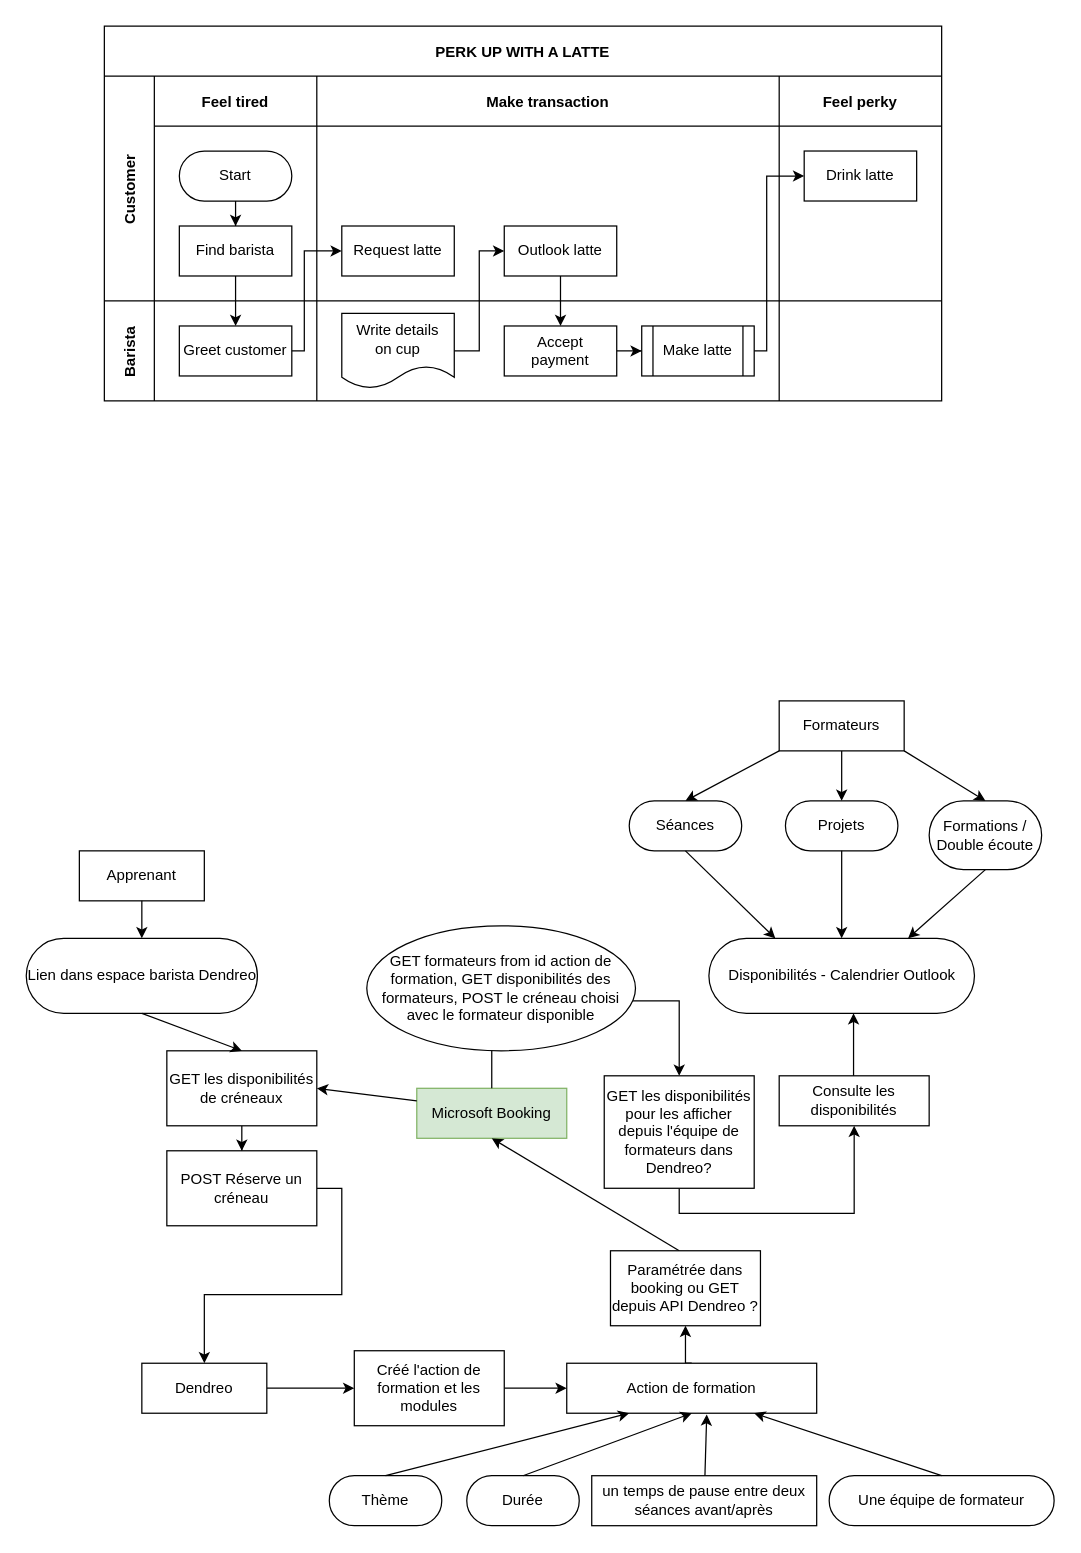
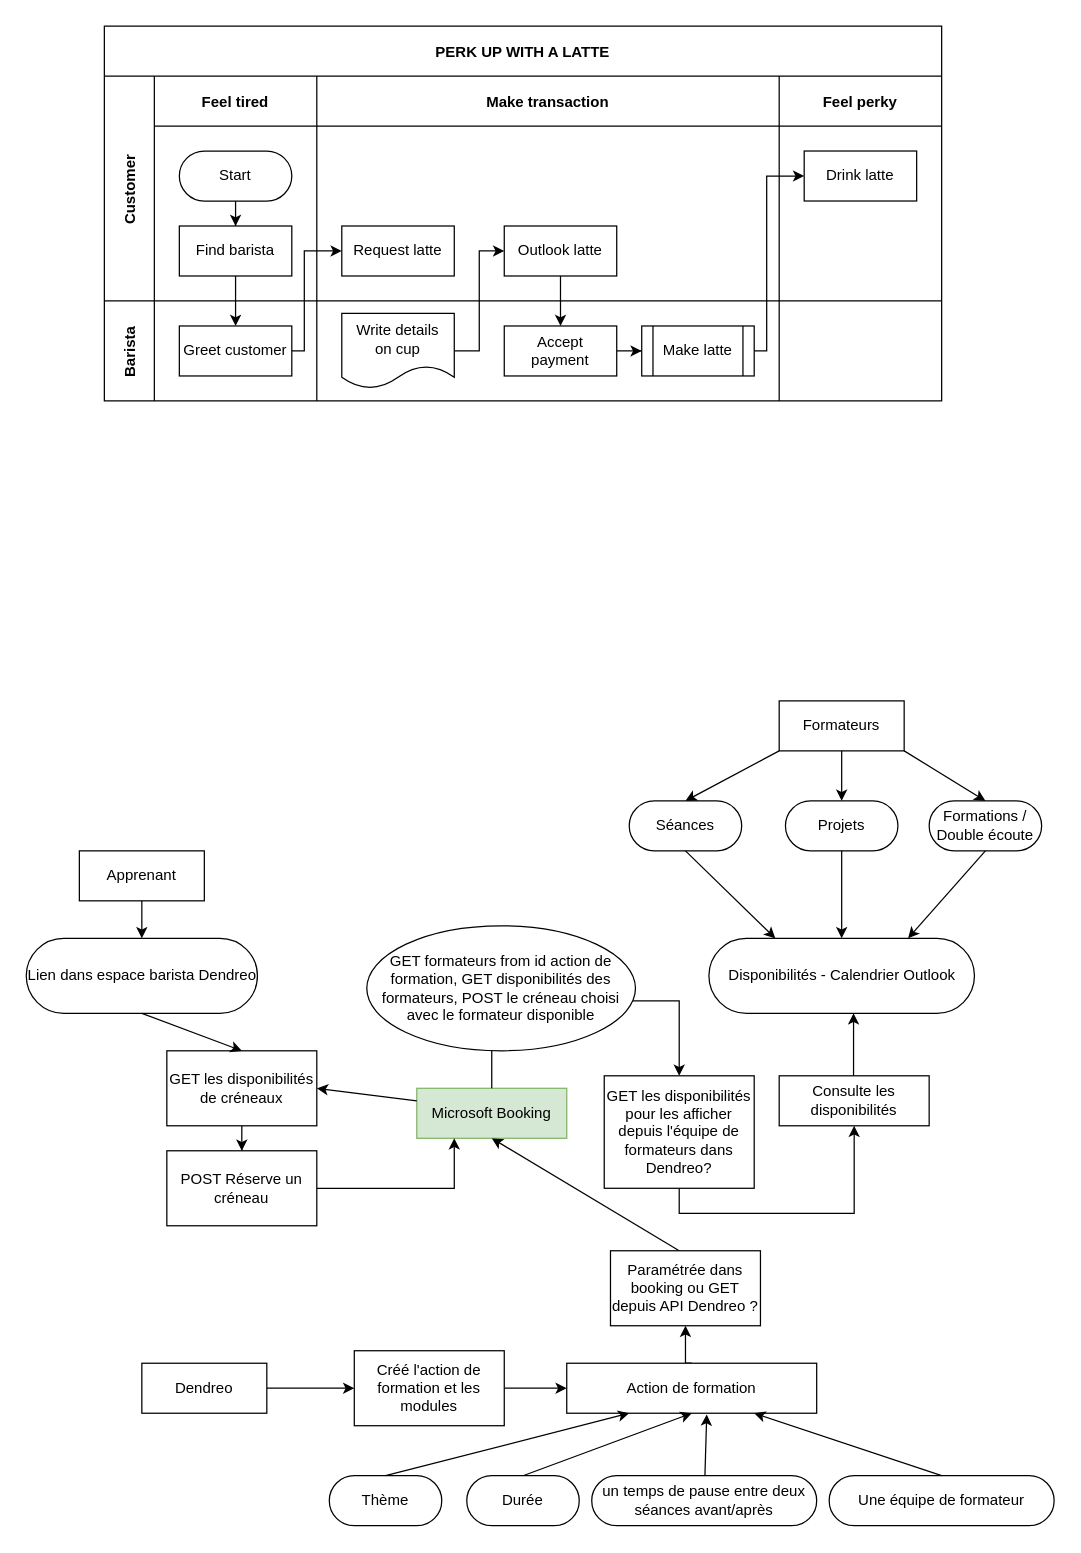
  <mxCell id="0" />
  <mxCell id="1" parent="0" />
  <mxCell id="2" value="PERK UP WITH A LATTE" style="shape=table;childLayout=tableLayout;startSize=40;collapsible=0;recursiveResize=0;expand=0;fillColor=none;fontStyle=1" parent="1" vertex="1"><mxGeometry x="83" y="20" width="670" height="300" as="geometry" /></mxCell>
  <mxCell id="3" value="" style="edgeStyle=orthogonalEdgeStyle;rounded=0;orthogonalLoop=1;jettySize=auto;html=1;" parent="2" source="8" target="16" edge="1"><mxGeometry relative="1" as="geometry" /></mxCell>
  <mxCell id="4" value="Customer" style="shape=tableRow;horizontal=0;swimlaneHead=0;swimlaneBody=0;top=0;left=0;bottom=0;right=0;fillColor=none;points=[[0,0.5],[1,0.5]];portConstraint=eastwest;startSize=40;collapsible=0;recursiveResize=0;expand=0;fontStyle=1;" parent="2" vertex="1"><mxGeometry y="40" width="670" height="180" as="geometry" /></mxCell>
  <mxCell id="5" value="Feel tired" style="swimlane;swimlaneHead=0;swimlaneBody=0;connectable=0;fillColor=none;startSize=40;collapsible=0;recursiveResize=0;expand=0;fontStyle=1;" parent="4" vertex="1"><mxGeometry x="40" width="130" height="180" as="geometry"><mxRectangle width="130" height="180" as="alternateBounds" /></mxGeometry></mxCell>
  <mxCell id="6" style="edgeStyle=orthogonalEdgeStyle;rounded=0;orthogonalLoop=1;jettySize=auto;html=1;" parent="5" source="7" target="8" edge="1"><mxGeometry relative="1" as="geometry" /></mxCell>
  <mxCell id="7" value="Start" style="rounded=1;whiteSpace=wrap;html=1;arcSize=50;" parent="5" vertex="1"><mxGeometry x="20" y="60" width="90" height="40" as="geometry" /></mxCell>
  <mxCell id="8" value="Find barista" style="rounded=0;whiteSpace=wrap;html=1;" parent="5" vertex="1"><mxGeometry x="20" y="120" width="90" height="40" as="geometry" /></mxCell>
  <mxCell id="9" value="Make transaction" style="swimlane;swimlaneHead=0;swimlaneBody=0;connectable=0;fillColor=none;startSize=40;collapsible=0;recursiveResize=0;expand=0;fontStyle=1;" parent="4" vertex="1"><mxGeometry x="170" width="370" height="180" as="geometry"><mxRectangle width="370" height="180" as="alternateBounds" /></mxGeometry></mxCell>
  <mxCell id="10" value="Request latte" style="rounded=0;whiteSpace=wrap;html=1;" parent="9" vertex="1"><mxGeometry x="20" y="120" width="90" height="40" as="geometry" /></mxCell>
  <mxCell id="11" value="Outlook latte" style="rounded=0;whiteSpace=wrap;html=1;" parent="9" vertex="1"><mxGeometry x="150" y="120" width="90" height="40" as="geometry" /></mxCell>
  <mxCell id="12" value="Feel perky" style="swimlane;swimlaneHead=0;swimlaneBody=0;connectable=0;fillColor=none;startSize=40;collapsible=0;recursiveResize=0;expand=0;fontStyle=1;" parent="4" vertex="1"><mxGeometry x="540" width="130" height="180" as="geometry"><mxRectangle width="130" height="180" as="alternateBounds" /></mxGeometry></mxCell>
  <mxCell id="13" value="Drink latte" style="rounded=0;whiteSpace=wrap;html=1;" parent="12" vertex="1"><mxGeometry x="20" y="60" width="90" height="40" as="geometry" /></mxCell>
  <mxCell id="14" value="Barista" style="shape=tableRow;horizontal=0;swimlaneHead=0;swimlaneBody=0;top=0;left=0;bottom=0;right=0;fillColor=none;points=[[0,0.5],[1,0.5]];portConstraint=eastwest;startSize=40;collapsible=0;recursiveResize=0;expand=0;fontStyle=1;" parent="2" vertex="1"><mxGeometry y="220" width="670" height="80" as="geometry" /></mxCell>
  <mxCell id="15" value="" style="swimlane;swimlaneHead=0;swimlaneBody=0;connectable=0;fillColor=none;startSize=0;collapsible=0;recursiveResize=0;expand=0;fontStyle=1;" parent="14" vertex="1"><mxGeometry x="40" width="130" height="80" as="geometry"><mxRectangle width="130" height="80" as="alternateBounds" /></mxGeometry></mxCell>
  <mxCell id="16" value="Greet customer" style="rounded=0;whiteSpace=wrap;html=1;" parent="15" vertex="1"><mxGeometry x="20" y="20" width="90" height="40" as="geometry" /></mxCell>
  <mxCell id="17" value="" style="swimlane;swimlaneHead=0;swimlaneBody=0;connectable=0;fillColor=none;startSize=0;collapsible=0;recursiveResize=0;expand=0;fontStyle=1;" parent="14" vertex="1"><mxGeometry x="170" width="370" height="80" as="geometry"><mxRectangle width="370" height="80" as="alternateBounds" /></mxGeometry></mxCell>
  <mxCell id="18" value="" style="edgeStyle=orthogonalEdgeStyle;rounded=0;orthogonalLoop=1;jettySize=auto;html=1;" parent="17" source="19" target="21" edge="1"><mxGeometry relative="1" as="geometry" /></mxCell>
  <mxCell id="19" value="Accept&lt;br&gt;payment" style="rounded=0;whiteSpace=wrap;html=1;" parent="17" vertex="1"><mxGeometry x="150" y="20" width="90" height="40" as="geometry" /></mxCell>
  <mxCell id="20" value="Write details&lt;br&gt;on cup" style="shape=document;whiteSpace=wrap;html=1;boundedLbl=1;" parent="17" vertex="1"><mxGeometry x="20" y="10" width="90" height="60" as="geometry" /></mxCell>
  <mxCell id="21" value="Make latte" style="shape=process;whiteSpace=wrap;html=1;backgroundOutline=1;" parent="17" vertex="1"><mxGeometry x="260" y="20" width="90" height="40" as="geometry" /></mxCell>
  <mxCell id="22" value="" style="swimlane;swimlaneHead=0;swimlaneBody=0;connectable=0;fillColor=none;startSize=0;collapsible=0;recursiveResize=0;expand=0;fontStyle=1;" parent="14" vertex="1"><mxGeometry x="540" width="130" height="80" as="geometry"><mxRectangle width="130" height="80" as="alternateBounds" /></mxGeometry></mxCell>
  <mxCell id="23" value="" style="edgeStyle=orthogonalEdgeStyle;rounded=0;orthogonalLoop=1;jettySize=auto;html=1;" parent="2" source="16" target="10" edge="1"><mxGeometry relative="1" as="geometry"><Array as="points"><mxPoint x="160" y="260" /><mxPoint x="160" y="180" /></Array></mxGeometry></mxCell>
  <mxCell id="24" value="" style="edgeStyle=orthogonalEdgeStyle;rounded=0;orthogonalLoop=1;jettySize=auto;html=1;" parent="2" source="20" target="11" edge="1"><mxGeometry relative="1" as="geometry"><Array as="points"><mxPoint x="300" y="260" /><mxPoint x="300" y="180" /></Array></mxGeometry></mxCell>
  <mxCell id="25" value="" style="edgeStyle=orthogonalEdgeStyle;rounded=0;orthogonalLoop=1;jettySize=auto;html=1;" parent="2" source="11" target="19" edge="1"><mxGeometry relative="1" as="geometry" /></mxCell>
  <mxCell id="26" style="edgeStyle=orthogonalEdgeStyle;rounded=0;orthogonalLoop=1;jettySize=auto;html=1;" parent="2" source="21" target="13" edge="1"><mxGeometry relative="1" as="geometry"><Array as="points"><mxPoint x="530" y="260" /><mxPoint x="530" y="120" /></Array></mxGeometry></mxCell>
  <mxCell id="27" value="Apprenant" style="rounded=0;whiteSpace=wrap;html=1;" vertex="1" parent="1"><mxGeometry x="63" y="680" width="100" height="40" as="geometry" /></mxCell>
  <mxCell id="28" value="Lien dans espace barista Dendreo" style="rounded=1;whiteSpace=wrap;html=1;arcSize=50;" vertex="1" parent="1"><mxGeometry x="20.5" y="750" width="185" height="60" as="geometry" /></mxCell>
  <mxCell id="29" value="Formateurs" style="rounded=0;whiteSpace=wrap;html=1;" vertex="1" parent="1"><mxGeometry x="623" y="560" width="100" height="40" as="geometry" /></mxCell>
  <mxCell id="30" value="Microsoft Booking" style="rounded=0;whiteSpace=wrap;html=1;fillColor=#d5e8d4;strokeColor=#82b366;" vertex="1" parent="1"><mxGeometry x="333" y="870" width="120" height="40" as="geometry" /></mxCell>
  <mxCell id="31" value="Disponibilités - Calendrier Outlook" style="rounded=1;whiteSpace=wrap;html=1;arcSize=50;" vertex="1" parent="1"><mxGeometry x="566.75" y="750" width="212.5" height="60" as="geometry" /></mxCell>
  <mxCell id="32" value="Séances" style="rounded=1;whiteSpace=wrap;html=1;arcSize=50;" vertex="1" parent="1"><mxGeometry x="503" y="640" width="90" height="40" as="geometry" /></mxCell>
  <mxCell id="33" value="Projets" style="rounded=1;whiteSpace=wrap;html=1;arcSize=50;" vertex="1" parent="1"><mxGeometry x="628" y="640" width="90" height="40" as="geometry" /></mxCell>
- <mxCell id="34" value="Formations / Double écoute" style="rounded=1;whiteSpace=wrap;html=1;arcSize=50;" vertex="1" parent="1"><mxGeometry x="743" y="640" width="90" height="55" as="geometry" /></mxCell>
+ <mxCell id="34" value="Formations / Double écoute" style="rounded=1;whiteSpace=wrap;html=1;arcSize=50;" vertex="1" parent="1"><mxGeometry x="743" y="640" width="90" height="40" as="geometry" /></mxCell>
  <mxCell id="35" value="" style="endArrow=classic;html=1;rounded=0;entryX=0.5;entryY=0;entryDx=0;entryDy=0;exitX=0;exitY=1;exitDx=0;exitDy=0;" edge="1" parent="1" source="29" target="32"><mxGeometry width="50" height="50" relative="1" as="geometry"><mxPoint x="383" y="450" as="sourcePoint" /><mxPoint x="433" y="400" as="targetPoint" /></mxGeometry></mxCell>
  <mxCell id="36" value="" style="endArrow=classic;html=1;rounded=0;entryX=0.5;entryY=0;entryDx=0;entryDy=0;exitX=0.5;exitY=1;exitDx=0;exitDy=0;" edge="1" parent="1" source="29" target="33"><mxGeometry width="50" height="50" relative="1" as="geometry"><mxPoint x="633" y="610" as="sourcePoint" /><mxPoint x="558" y="650" as="targetPoint" /></mxGeometry></mxCell>
  <mxCell id="37" value="" style="endArrow=classic;html=1;rounded=0;entryX=0.5;entryY=0;entryDx=0;entryDy=0;exitX=1;exitY=1;exitDx=0;exitDy=0;" edge="1" parent="1" source="29" target="34"><mxGeometry width="50" height="50" relative="1" as="geometry"><mxPoint x="643" y="620" as="sourcePoint" /><mxPoint x="568" y="660" as="targetPoint" /></mxGeometry></mxCell>
  <mxCell id="38" value="" style="endArrow=classic;html=1;rounded=0;entryX=0.25;entryY=0;entryDx=0;entryDy=0;exitX=0.5;exitY=1;exitDx=0;exitDy=0;" edge="1" parent="1" source="32" target="31"><mxGeometry width="50" height="50" relative="1" as="geometry"><mxPoint x="633" y="610" as="sourcePoint" /><mxPoint x="558" y="650" as="targetPoint" /></mxGeometry></mxCell>
  <mxCell id="39" value="" style="endArrow=classic;html=1;rounded=0;entryX=0.5;entryY=0;entryDx=0;entryDy=0;exitX=0.5;exitY=1;exitDx=0;exitDy=0;" edge="1" parent="1" source="33" target="31"><mxGeometry width="50" height="50" relative="1" as="geometry"><mxPoint x="558" y="690" as="sourcePoint" /><mxPoint x="637" y="760" as="targetPoint" /></mxGeometry></mxCell>
  <mxCell id="40" value="" style="endArrow=classic;html=1;rounded=0;entryX=0.75;entryY=0;entryDx=0;entryDy=0;exitX=0.5;exitY=1;exitDx=0;exitDy=0;" edge="1" parent="1" source="34" target="31"><mxGeometry width="50" height="50" relative="1" as="geometry"><mxPoint x="683" y="690" as="sourcePoint" /><mxPoint x="683" y="760" as="targetPoint" /></mxGeometry></mxCell>
  <mxCell id="41" value="Consulte les disponibilités" style="rounded=0;whiteSpace=wrap;html=1;" vertex="1" parent="1"><mxGeometry x="623" y="860" width="120" height="40" as="geometry" /></mxCell>
  <mxCell id="42" value="" style="endArrow=classic;html=1;rounded=0;exitX=0.5;exitY=0;exitDx=0;exitDy=0;entryX=0.5;entryY=0;entryDx=0;entryDy=0;" edge="1" parent="1" source="30" target="45"><mxGeometry width="50" height="50" relative="1" as="geometry"><mxPoint x="383" y="810" as="sourcePoint" /><mxPoint x="543" y="840" as="targetPoint" /><Array as="points"><mxPoint x="393" y="800" /><mxPoint x="543" y="800" /></Array></mxGeometry></mxCell>
  <mxCell id="43" value="" style="endArrow=classic;html=1;rounded=0;entryX=0.5;entryY=1;entryDx=0;entryDy=0;exitX=0.5;exitY=0;exitDx=0;exitDy=0;" edge="1" parent="1"><mxGeometry width="50" height="50" relative="1" as="geometry"><mxPoint x="682.5" y="860" as="sourcePoint" /><mxPoint x="682.5" y="810" as="targetPoint" /></mxGeometry></mxCell>
  <mxCell id="44" style="edgeStyle=orthogonalEdgeStyle;rounded=0;orthogonalLoop=1;jettySize=auto;html=1;exitX=0.5;exitY=1;exitDx=0;exitDy=0;entryX=0.5;entryY=1;entryDx=0;entryDy=0;" edge="1" parent="1" source="45" target="41"><mxGeometry relative="1" as="geometry" /></mxCell>
  <mxCell id="45" value="GET les disponibilités pour les afficher depuis l'équipe de formateurs dans Dendreo?" style="rounded=0;whiteSpace=wrap;html=1;" vertex="1" parent="1"><mxGeometry x="483" y="860" width="120" height="90" as="geometry" /></mxCell>
  <mxCell id="46" style="edgeStyle=orthogonalEdgeStyle;rounded=0;orthogonalLoop=1;jettySize=auto;html=1;exitX=0.5;exitY=0;exitDx=0;exitDy=0;entryX=0.5;entryY=1;entryDx=0;entryDy=0;" edge="1" parent="1" source="47" target="54"><mxGeometry relative="1" as="geometry" /></mxCell>
  <mxCell id="47" value="Action de formation" style="rounded=0;whiteSpace=wrap;html=1;" vertex="1" parent="1"><mxGeometry x="453" y="1090" width="200" height="40" as="geometry" /></mxCell>
  <mxCell id="48" value="Thème" style="rounded=1;whiteSpace=wrap;html=1;arcSize=50;" vertex="1" parent="1"><mxGeometry x="263" y="1180" width="90" height="40" as="geometry" /></mxCell>
  <mxCell id="49" value="Durée" style="rounded=1;whiteSpace=wrap;html=1;arcSize=50;" vertex="1" parent="1"><mxGeometry x="373" y="1180" width="90" height="40" as="geometry" /></mxCell>
- <mxCell id="50" value="un temps de pause entre deux séances avant/après" style="whiteSpace=wrap;html=1;arcSize=50;rounded=0;" vertex="1" parent="1"><mxGeometry x="473" y="1180" width="180" height="40" as="geometry" /></mxCell>
+ <mxCell id="50" value="un temps de pause entre deux séances avant/après" style="rounded=1;whiteSpace=wrap;html=1;arcSize=50;" vertex="1" parent="1"><mxGeometry x="473" y="1180" width="180" height="40" as="geometry" /></mxCell>
  <mxCell id="51" value="" style="endArrow=classic;html=1;rounded=0;exitX=0.5;exitY=1;exitDx=0;exitDy=0;entryX=0.5;entryY=0;entryDx=0;entryDy=0;" edge="1" parent="1" source="27" target="28"><mxGeometry width="50" height="50" relative="1" as="geometry"><mxPoint x="383" y="810" as="sourcePoint" /><mxPoint x="433" y="760" as="targetPoint" /></mxGeometry></mxCell>
  <mxCell id="52" value="Une équipe de formateur" style="rounded=1;whiteSpace=wrap;html=1;arcSize=50;" vertex="1" parent="1"><mxGeometry x="663" y="1180" width="180" height="40" as="geometry" /></mxCell>
  <mxCell id="53" value="" style="endArrow=classic;html=1;rounded=0;" edge="1" parent="1"><mxGeometry width="50" height="50" relative="1" as="geometry"><mxPoint x="543" y="1000" as="sourcePoint" /><mxPoint x="393" y="910" as="targetPoint" /></mxGeometry></mxCell>
  <mxCell id="54" value="Paramétrée dans booking ou GET depuis API Dendreo ?" style="rounded=0;whiteSpace=wrap;html=1;" vertex="1" parent="1"><mxGeometry x="488" y="1000" width="120" height="60" as="geometry" /></mxCell>
  <mxCell id="55" value="" style="endArrow=classic;html=1;rounded=0;entryX=0.25;entryY=1;entryDx=0;entryDy=0;exitX=0.5;exitY=0;exitDx=0;exitDy=0;" edge="1" parent="1" source="48" target="47"><mxGeometry width="50" height="50" relative="1" as="geometry"><mxPoint x="383" y="1050" as="sourcePoint" /><mxPoint x="433" y="1000" as="targetPoint" /></mxGeometry></mxCell>
  <mxCell id="56" value="" style="endArrow=classic;html=1;rounded=0;entryX=0.5;entryY=1;entryDx=0;entryDy=0;exitX=0.5;exitY=0;exitDx=0;exitDy=0;" edge="1" parent="1" source="49" target="47"><mxGeometry width="50" height="50" relative="1" as="geometry"><mxPoint x="318" y="1190" as="sourcePoint" /><mxPoint x="513" y="1140" as="targetPoint" /></mxGeometry></mxCell>
  <mxCell id="57" value="" style="endArrow=classic;html=1;rounded=0;entryX=0.56;entryY=1.025;entryDx=0;entryDy=0;entryPerimeter=0;" edge="1" parent="1" source="50" target="47"><mxGeometry width="50" height="50" relative="1" as="geometry"><mxPoint x="428" y="1190" as="sourcePoint" /><mxPoint x="563" y="1140" as="targetPoint" /></mxGeometry></mxCell>
  <mxCell id="58" value="" style="endArrow=classic;html=1;rounded=0;entryX=0.75;entryY=1;entryDx=0;entryDy=0;exitX=0.5;exitY=0;exitDx=0;exitDy=0;" edge="1" parent="1" source="52" target="47"><mxGeometry width="50" height="50" relative="1" as="geometry"><mxPoint x="574" y="1190" as="sourcePoint" /><mxPoint x="575" y="1141" as="targetPoint" /></mxGeometry></mxCell>
  <mxCell id="59" style="edgeStyle=orthogonalEdgeStyle;rounded=0;orthogonalLoop=1;jettySize=auto;html=1;exitX=0.5;exitY=1;exitDx=0;exitDy=0;" edge="1" parent="1" source="60" target="64"><mxGeometry relative="1" as="geometry" /></mxCell>
  <mxCell id="60" value="GET les disponibilités de créneaux" style="rounded=0;whiteSpace=wrap;html=1;" vertex="1" parent="1"><mxGeometry x="133" y="840" width="120" height="60" as="geometry" /></mxCell>
  <mxCell id="61" value="" style="endArrow=classic;html=1;rounded=0;entryX=0.5;entryY=0;entryDx=0;entryDy=0;exitX=0.5;exitY=1;exitDx=0;exitDy=0;" edge="1" parent="1" source="28" target="60"><mxGeometry width="50" height="50" relative="1" as="geometry"><mxPoint x="383" y="930" as="sourcePoint" /><mxPoint x="433" y="880" as="targetPoint" /></mxGeometry></mxCell>
  <mxCell id="62" value="" style="endArrow=classic;html=1;rounded=0;entryX=1;entryY=0.5;entryDx=0;entryDy=0;exitX=0;exitY=0.25;exitDx=0;exitDy=0;" edge="1" parent="1" source="30" target="60"><mxGeometry width="50" height="50" relative="1" as="geometry"><mxPoint x="123" y="820" as="sourcePoint" /><mxPoint x="203" y="850" as="targetPoint" /></mxGeometry></mxCell>
- <mxCell id="63" style="edgeStyle=orthogonalEdgeStyle;rounded=0;orthogonalLoop=1;jettySize=auto;html=1;exitX=1;exitY=0.5;exitDx=0;exitDy=0;" edge="1" parent="1" source="64" target="66"><mxGeometry relative="1" as="geometry" /></mxCell>
+ <mxCell id="63" style="edgeStyle=orthogonalEdgeStyle;rounded=0;orthogonalLoop=1;jettySize=auto;html=1;exitX=1;exitY=0.5;exitDx=0;exitDy=0;entryX=0.25;entryY=1;entryDx=0;entryDy=0;" edge="1" parent="1" source="64" target="30"><mxGeometry relative="1" as="geometry" /></mxCell>
  <mxCell id="64" value="POST Réserve un créneau" style="rounded=0;whiteSpace=wrap;html=1;" vertex="1" parent="1"><mxGeometry x="133" y="920" width="120" height="60" as="geometry" /></mxCell>
  <mxCell id="65" value="" style="edgeStyle=orthogonalEdgeStyle;rounded=0;orthogonalLoop=1;jettySize=auto;html=1;" edge="1" parent="1" source="66" target="68"><mxGeometry relative="1" as="geometry" /></mxCell>
  <mxCell id="66" value="Dendreo" style="rounded=0;whiteSpace=wrap;html=1;" vertex="1" parent="1"><mxGeometry x="113" y="1090" width="100" height="40" as="geometry" /></mxCell>
  <mxCell id="67" style="edgeStyle=orthogonalEdgeStyle;rounded=0;orthogonalLoop=1;jettySize=auto;html=1;exitX=1;exitY=0.5;exitDx=0;exitDy=0;" edge="1" parent="1" source="68" target="47"><mxGeometry relative="1" as="geometry" /></mxCell>
  <mxCell id="68" value="Créé l'action de formation et les modules" style="whiteSpace=wrap;html=1;rounded=0;" vertex="1" parent="1"><mxGeometry x="283" y="1080" width="120" height="60" as="geometry" /></mxCell>
  <mxCell id="69" value="GET formateurs from id action de formation, GET disponibilités des formateurs, POST le créneau choisi avec le formateur disponible" style="ellipse;whiteSpace=wrap;html=1;" vertex="1" parent="1"><mxGeometry x="293" y="740" width="215" height="100" as="geometry" /></mxCell>
